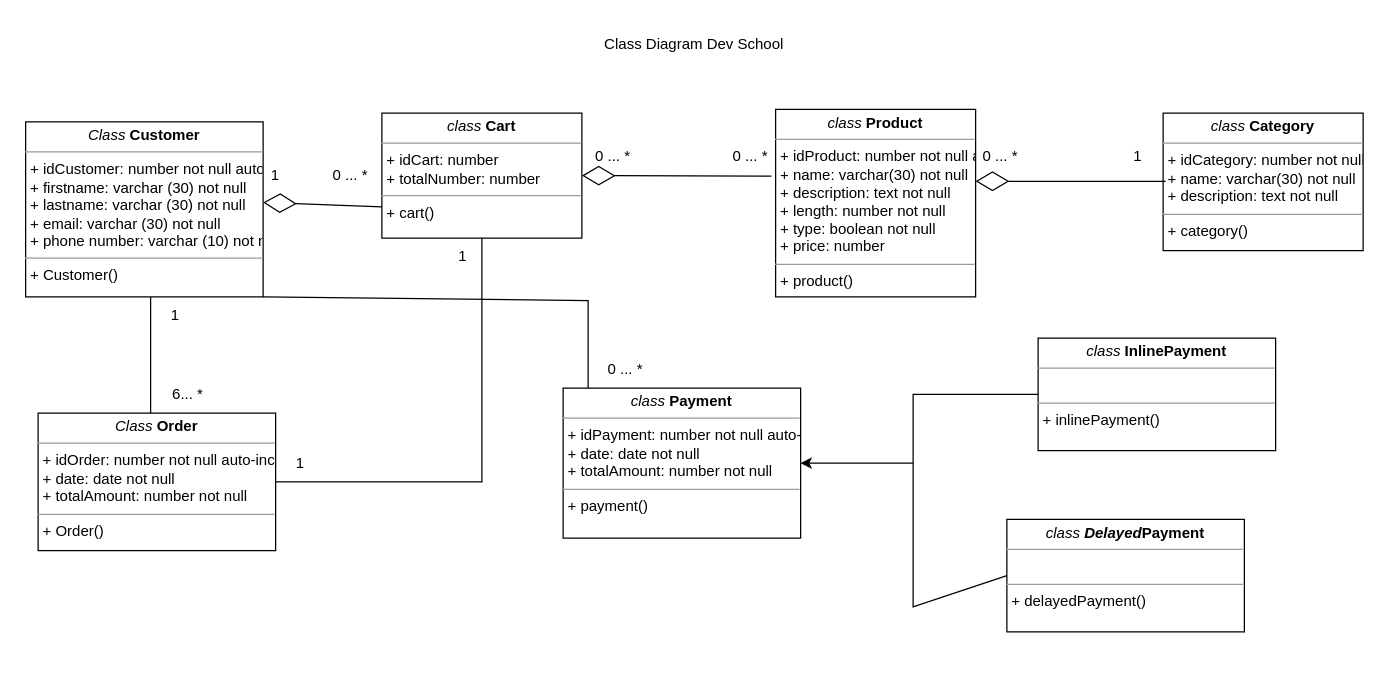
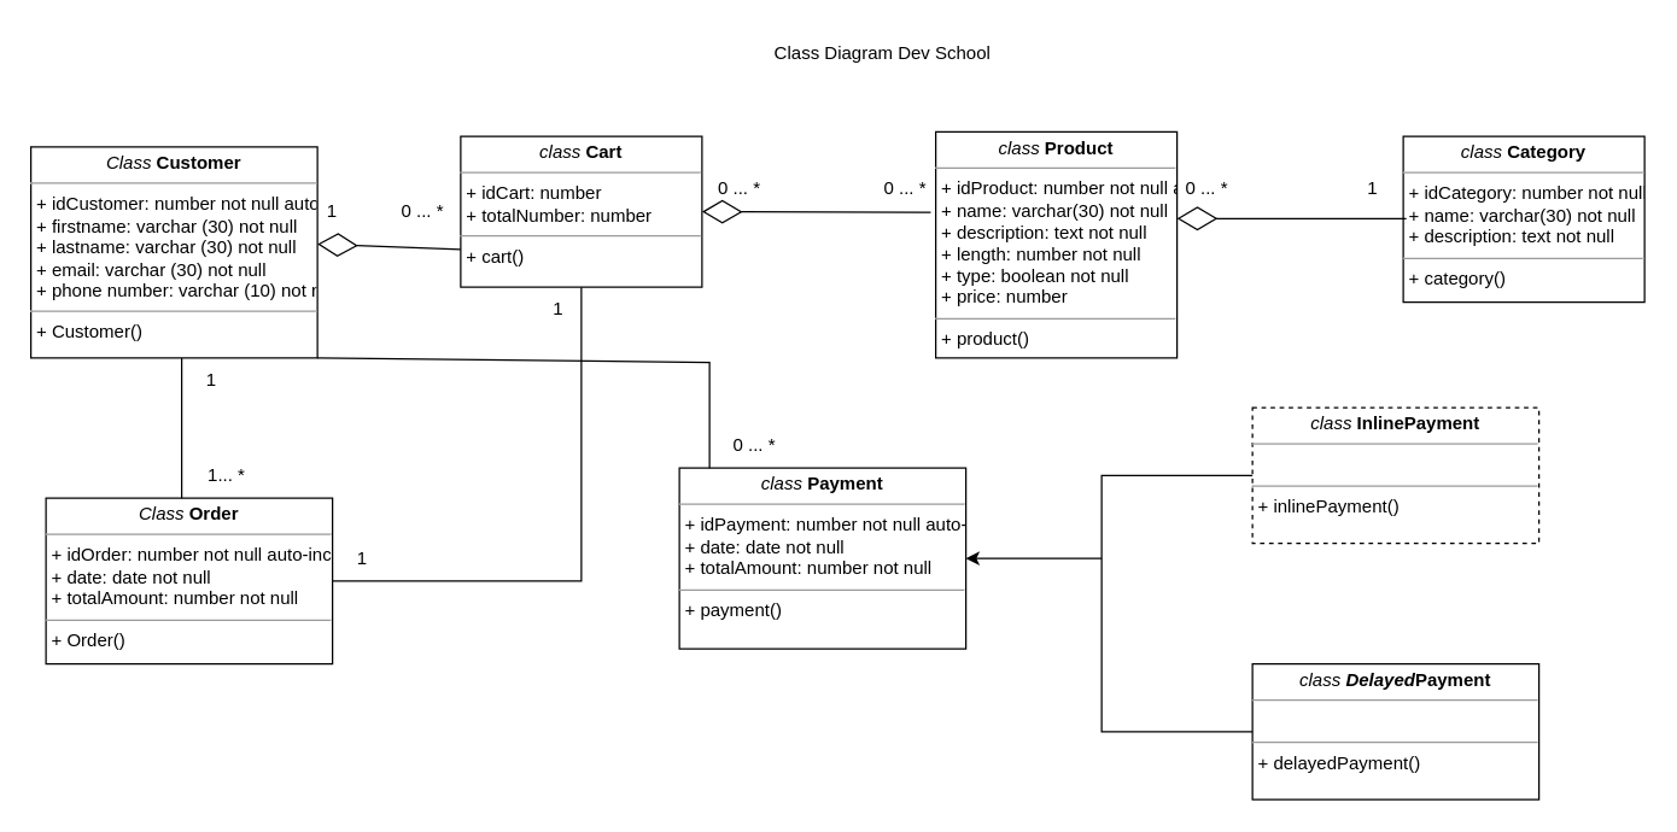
  <mxCell id="0" />
  <mxCell id="1" parent="0" />
- <mxCell id="2" value="&lt;p style=&quot;margin: 4px 0px 0px; text-align: center;&quot;&gt;&lt;i&gt;class &lt;b&gt;Delayed&lt;/b&gt;&lt;/i&gt;&lt;b&gt;Payment&lt;/b&gt;&lt;/p&gt;&lt;hr size=&quot;1&quot;&gt;&lt;p style=&quot;margin: 0px 0px 0px 4px;&quot;&gt;&lt;br&gt;&lt;/p&gt;&lt;hr size=&quot;1&quot;&gt;&lt;p style=&quot;margin: 0px 0px 0px 4px;&quot;&gt;+ delayed&lt;span style=&quot;background-color: initial;&quot;&gt;Payment()&lt;/span&gt;&lt;/p&gt;" style="verticalAlign=top;align=left;overflow=fill;fontSize=12;fontFamily=Helvetica;html=1;rounded=0;shadow=0;comic=0;labelBackgroundColor=none;strokeWidth=1" parent="1" vertex="1"><mxGeometry x="805" y="415" width="190" height="90" as="geometry" /></mxCell>
+ <mxCell id="2" value="&lt;p style=&quot;margin: 4px 0px 0px; text-align: center;&quot;&gt;&lt;i&gt;class &lt;b&gt;Delayed&lt;/b&gt;&lt;/i&gt;&lt;b&gt;Payment&lt;/b&gt;&lt;/p&gt;&lt;hr size=&quot;1&quot;&gt;&lt;p style=&quot;margin: 0px 0px 0px 4px;&quot;&gt;&lt;br&gt;&lt;/p&gt;&lt;hr size=&quot;1&quot;&gt;&lt;p style=&quot;margin: 0px 0px 0px 4px;&quot;&gt;+ delayed&lt;span style=&quot;background-color: initial;&quot;&gt;Payment()&lt;/span&gt;&lt;/p&gt;" style="verticalAlign=top;align=left;overflow=fill;fontSize=12;fontFamily=Helvetica;html=1;rounded=0;shadow=0;comic=0;labelBackgroundColor=none;strokeWidth=1" parent="1" vertex="1"><mxGeometry x="830" y="440" width="190" height="90" as="geometry" /></mxCell>
  <mxCell id="3" value="&lt;p style=&quot;margin:0px;margin-top:4px;text-align:center;&quot;&gt;&lt;i&gt;class &lt;/i&gt;&lt;b style=&quot;&quot;&gt;P&lt;/b&gt;&lt;b&gt;ayment&lt;/b&gt;&lt;/p&gt;&lt;hr size=&quot;1&quot;&gt;&lt;p style=&quot;margin:0px;margin-left:4px;&quot;&gt;+ idPayment:&amp;nbsp;&lt;span style=&quot;background-color: initial;&quot;&gt;number not null auto-incremented&lt;/span&gt;&lt;/p&gt;&lt;p style=&quot;margin: 0px 0px 0px 4px;&quot;&gt;+ date: date not null&lt;/p&gt;&lt;p style=&quot;margin: 0px 0px 0px 4px;&quot;&gt;&lt;span style=&quot;background-color: initial;&quot;&gt;+ totalAmount: number not null&lt;/span&gt;&lt;/p&gt;&lt;hr size=&quot;1&quot;&gt;&lt;p style=&quot;margin:0px;margin-left:4px;&quot;&gt;+ payment()&lt;br&gt;&lt;/p&gt;" style="verticalAlign=top;align=left;overflow=fill;fontSize=12;fontFamily=Helvetica;html=1;rounded=0;shadow=0;comic=0;labelBackgroundColor=none;strokeWidth=1" parent="1" vertex="1"><mxGeometry x="450" y="310" width="190" height="120" as="geometry" /></mxCell>
  <mxCell id="4" value="&lt;p style=&quot;margin:0px;margin-top:4px;text-align:center;&quot;&gt;&lt;i&gt;Class&amp;nbsp;&lt;/i&gt;&lt;b&gt;Customer&lt;/b&gt;&lt;/p&gt;&lt;hr size=&quot;1&quot;&gt;&lt;p style=&quot;margin:0px;margin-left:4px;&quot;&gt;+ idCustomer: number not null auto-incremented&lt;/p&gt;&lt;p style=&quot;margin:0px;margin-left:4px;&quot;&gt;+ firstname: varchar (30) not null&lt;/p&gt;&lt;p style=&quot;margin:0px;margin-left:4px;&quot;&gt;+ lastname: varchar (30) not null&lt;/p&gt;&lt;p style=&quot;margin:0px;margin-left:4px;&quot;&gt;+ email: varchar (30) not null&lt;/p&gt;&lt;p style=&quot;margin:0px;margin-left:4px;&quot;&gt;+ phone number: varchar (10) not null&lt;/p&gt;&lt;hr size=&quot;1&quot;&gt;&lt;p style=&quot;margin:0px;margin-left:4px;&quot;&gt;+ Customer()&lt;br&gt;&lt;/p&gt;" style="verticalAlign=top;align=left;overflow=fill;fontSize=12;fontFamily=Helvetica;html=1;rounded=0;shadow=0;comic=0;labelBackgroundColor=none;strokeWidth=1" parent="1" vertex="1"><mxGeometry x="20" y="97" width="190" height="140" as="geometry" /></mxCell>
  <mxCell id="5" value="&lt;p style=&quot;margin: 4px 0px 0px; text-align: center;&quot;&gt;&lt;i&gt;Class&amp;nbsp;&lt;/i&gt;&lt;b&gt;Order&lt;/b&gt;&lt;/p&gt;&lt;hr size=&quot;1&quot;&gt;&lt;p style=&quot;margin: 0px 0px 0px 4px;&quot;&gt;+ idOrder: number not null auto-incremented&lt;/p&gt;&lt;p style=&quot;margin: 0px 0px 0px 4px;&quot;&gt;+ date: date not null&lt;/p&gt;&lt;p style=&quot;margin: 0px 0px 0px 4px;&quot;&gt;&lt;span style=&quot;background-color: initial;&quot;&gt;+ totalAmount: number not null&lt;/span&gt;&lt;/p&gt;&lt;hr size=&quot;1&quot;&gt;&lt;p style=&quot;margin: 0px 0px 0px 4px;&quot;&gt;+ Order()&lt;span style=&quot;white-space: pre;&quot;&gt;&#09;&lt;/span&gt;&lt;/p&gt;" style="verticalAlign=top;align=left;overflow=fill;fontSize=12;fontFamily=Helvetica;html=1;rounded=0;shadow=0;comic=0;labelBackgroundColor=none;strokeWidth=1" parent="1" vertex="1"><mxGeometry x="30" y="330" width="190" height="110" as="geometry" /></mxCell>
- <mxCell id="6" value="&lt;p style=&quot;margin:0px;margin-top:4px;text-align:center;&quot;&gt;&lt;i&gt;class&amp;nbsp;&lt;/i&gt;&lt;b&gt;InlinePayment&lt;/b&gt;&lt;/p&gt;&lt;hr size=&quot;1&quot;&gt;&lt;p style=&quot;margin:0px;margin-left:4px;&quot;&gt;&lt;br&gt;&lt;/p&gt;&lt;hr size=&quot;1&quot;&gt;&lt;p style=&quot;margin:0px;margin-left:4px;&quot;&gt;+ inlinePayment()&lt;br&gt;&lt;/p&gt;" style="verticalAlign=top;align=left;overflow=fill;fontSize=12;fontFamily=Helvetica;html=1;rounded=0;shadow=0;comic=0;labelBackgroundColor=none;strokeWidth=1" parent="1" vertex="1"><mxGeometry x="830" y="270" width="190" height="90" as="geometry" /></mxCell>
+ <mxCell id="6" value="&lt;p style=&quot;margin:0px;margin-top:4px;text-align:center;&quot;&gt;&lt;i&gt;class&amp;nbsp;&lt;/i&gt;&lt;b&gt;InlinePayment&lt;/b&gt;&lt;/p&gt;&lt;hr size=&quot;1&quot;&gt;&lt;p style=&quot;margin:0px;margin-left:4px;&quot;&gt;&lt;br&gt;&lt;/p&gt;&lt;hr size=&quot;1&quot;&gt;&lt;p style=&quot;margin:0px;margin-left:4px;&quot;&gt;+ inlinePayment()&lt;br&gt;&lt;/p&gt;" style="verticalAlign=top;align=left;overflow=fill;fontSize=12;fontFamily=Helvetica;html=1;rounded=0;shadow=0;comic=0;labelBackgroundColor=none;strokeWidth=1;dashed=1;" parent="1" vertex="1"><mxGeometry x="830" y="270" width="190" height="90" as="geometry" /></mxCell>
  <mxCell id="7" value="&lt;p style=&quot;margin:0px;margin-top:4px;text-align:center;&quot;&gt;&lt;i&gt;class&amp;nbsp;&lt;/i&gt;&lt;b&gt;Cart&lt;/b&gt;&lt;/p&gt;&lt;hr size=&quot;1&quot;&gt;&lt;p style=&quot;margin:0px;margin-left:4px;&quot;&gt;+ idCart: number&lt;br&gt;+ totalNumber:&amp;nbsp;&lt;span style=&quot;background-color: initial;&quot;&gt;number&lt;/span&gt;&lt;/p&gt;&lt;hr size=&quot;1&quot;&gt;&lt;p style=&quot;margin:0px;margin-left:4px;&quot;&gt;+ cart()&lt;br&gt;&lt;/p&gt;" style="verticalAlign=top;align=left;overflow=fill;fontSize=12;fontFamily=Helvetica;html=1;rounded=0;shadow=0;comic=0;labelBackgroundColor=none;strokeWidth=1" vertex="1" parent="1"><mxGeometry x="305" y="90" width="160" height="100" as="geometry" /></mxCell>
  <mxCell id="8" value="&lt;p style=&quot;margin:0px;margin-top:4px;text-align:center;&quot;&gt;&lt;i&gt;class&amp;nbsp;&lt;/i&gt;&lt;b&gt;Product&lt;/b&gt;&lt;/p&gt;&lt;hr size=&quot;1&quot;&gt;&lt;p style=&quot;margin:0px;margin-left:4px;&quot;&gt;+ idProduct: number&amp;nbsp;&lt;span style=&quot;background-color: initial;&quot;&gt;not null auto-incremented&lt;/span&gt;&lt;/p&gt;&lt;p style=&quot;margin:0px;margin-left:4px;&quot;&gt;+ name: varchar(30) not null&lt;/p&gt;&lt;p style=&quot;margin:0px;margin-left:4px;&quot;&gt;+ description: text not null&lt;/p&gt;&lt;p style=&quot;margin:0px;margin-left:4px;&quot;&gt;+ length: number not null&lt;/p&gt;&lt;p style=&quot;margin:0px;margin-left:4px;&quot;&gt;+ type: boolean not null&lt;br&gt;+ price:&amp;nbsp;&lt;span style=&quot;background-color: initial;&quot;&gt;number&lt;/span&gt;&lt;/p&gt;&lt;hr size=&quot;1&quot;&gt;&lt;p style=&quot;margin:0px;margin-left:4px;&quot;&gt;+ product()&lt;br&gt;&lt;/p&gt;" style="verticalAlign=top;align=left;overflow=fill;fontSize=12;fontFamily=Helvetica;html=1;rounded=0;shadow=0;comic=0;labelBackgroundColor=none;strokeWidth=1" vertex="1" parent="1"><mxGeometry x="620" y="87" width="160" height="150" as="geometry" /></mxCell>
  <mxCell id="9" value="&lt;p style=&quot;margin:0px;margin-top:4px;text-align:center;&quot;&gt;&lt;i&gt;class&amp;nbsp;&lt;/i&gt;&lt;b&gt;Category&lt;/b&gt;&lt;/p&gt;&lt;hr size=&quot;1&quot;&gt;&lt;p style=&quot;margin:0px;margin-left:4px;&quot;&gt;+ idCategory: number&amp;nbsp;&lt;span style=&quot;background-color: initial;&quot;&gt;not null auto-incremented&lt;/span&gt;&lt;/p&gt;&lt;p style=&quot;margin:0px;margin-left:4px;&quot;&gt;+ name: varchar(30) not null&lt;/p&gt;&lt;p style=&quot;margin:0px;margin-left:4px;&quot;&gt;+ description: text not null&lt;/p&gt;&lt;hr size=&quot;1&quot;&gt;&lt;p style=&quot;margin:0px;margin-left:4px;&quot;&gt;+ category()&lt;br&gt;&lt;/p&gt;" style="verticalAlign=top;align=left;overflow=fill;fontSize=12;fontFamily=Helvetica;html=1;rounded=0;shadow=0;comic=0;labelBackgroundColor=none;strokeWidth=1" vertex="1" parent="1"><mxGeometry x="930" y="90" width="160" height="110" as="geometry" /></mxCell>
- <mxCell id="10" value="Class Diagram Dev School" style="text;html=1;align=center;verticalAlign=middle;whiteSpace=wrap;rounded=0;" vertex="1" parent="1"><mxGeometry x="465" y="20" width="180" height="30" as="geometry" /></mxCell>
+ <mxCell id="10" value="Class Diagram Dev School" style="text;html=1;align=center;verticalAlign=middle;whiteSpace=wrap;rounded=0;" vertex="1" parent="1"><mxGeometry x="495" y="20" width="180" height="30" as="geometry" /></mxCell>
  <mxCell id="11" value="" style="endArrow=classic;html=1;rounded=0;entryX=1;entryY=0.5;entryDx=0;entryDy=0;exitX=0;exitY=0.5;exitDx=0;exitDy=0;" edge="1" parent="1" source="6" target="3"><mxGeometry width="50" height="50" relative="1" as="geometry"><mxPoint x="690" y="450" as="sourcePoint" /><mxPoint x="740" y="400" as="targetPoint" /><Array as="points"><mxPoint x="730" y="315" /><mxPoint x="730" y="370" /></Array></mxGeometry></mxCell>
  <mxCell id="12" value="" style="endArrow=none;html=1;rounded=0;exitX=0;exitY=0.5;exitDx=0;exitDy=0;" edge="1" parent="1" source="2"><mxGeometry width="50" height="50" relative="1" as="geometry"><mxPoint x="690" y="450" as="sourcePoint" /><mxPoint x="730" y="370" as="targetPoint" /><Array as="points"><mxPoint x="730" y="485" /></Array></mxGeometry></mxCell>
  <mxCell id="13" value="" style="endArrow=none;html=1;rounded=0;exitX=1;exitY=1;exitDx=0;exitDy=0;" edge="1" parent="1" source="4"><mxGeometry width="50" height="50" relative="1" as="geometry"><mxPoint x="440" y="370" as="sourcePoint" /><mxPoint x="470" y="310" as="targetPoint" /><Array as="points"><mxPoint x="470" y="240" /></Array></mxGeometry></mxCell>
  <mxCell id="14" value="" style="endArrow=none;html=1;rounded=0;" edge="1" parent="1"><mxGeometry width="50" height="50" relative="1" as="geometry"><mxPoint x="120" y="330" as="sourcePoint" /><mxPoint x="120" y="237" as="targetPoint" /></mxGeometry></mxCell>
  <mxCell id="15" value="" style="endArrow=none;html=1;rounded=0;exitX=1;exitY=0.5;exitDx=0;exitDy=0;entryX=0.5;entryY=1;entryDx=0;entryDy=0;" edge="1" parent="1" source="5" target="7"><mxGeometry width="50" height="50" relative="1" as="geometry"><mxPoint x="440" y="370" as="sourcePoint" /><mxPoint x="490" y="320" as="targetPoint" /><Array as="points"><mxPoint x="385" y="385" /></Array></mxGeometry></mxCell>
  <mxCell id="16" value="" style="endArrow=diamondThin;endFill=0;endSize=24;html=1;rounded=0;entryX=1;entryY=0.5;entryDx=0;entryDy=0;exitX=-0.021;exitY=0.356;exitDx=0;exitDy=0;exitPerimeter=0;" edge="1" parent="1" source="8" target="7"><mxGeometry width="160" relative="1" as="geometry"><mxPoint x="580" y="180" as="sourcePoint" /><mxPoint x="740" y="180" as="targetPoint" /></mxGeometry></mxCell>
  <mxCell id="17" value="" style="endArrow=diamondThin;endFill=0;endSize=24;html=1;rounded=0;entryX=1;entryY=0.5;entryDx=0;entryDy=0;exitX=0;exitY=0.75;exitDx=0;exitDy=0;" edge="1" parent="1" source="7"><mxGeometry width="160" relative="1" as="geometry"><mxPoint x="300" y="160" as="sourcePoint" /><mxPoint x="210" y="161.5" as="targetPoint" /></mxGeometry></mxCell>
  <mxCell id="18" value="" style="endArrow=diamondThin;endFill=0;endSize=24;html=1;rounded=0;entryX=1;entryY=0.5;entryDx=0;entryDy=0;exitX=-0.021;exitY=0.356;exitDx=0;exitDy=0;exitPerimeter=0;" edge="1" parent="1"><mxGeometry width="160" relative="1" as="geometry"><mxPoint x="932" y="144.5" as="sourcePoint" /><mxPoint x="780" y="144.5" as="targetPoint" /></mxGeometry></mxCell>
  <mxCell id="19" value="0 ... *" style="text;html=1;align=center;verticalAlign=middle;whiteSpace=wrap;rounded=0;" vertex="1" parent="1"><mxGeometry x="250" y="125" width="60" height="30" as="geometry" /></mxCell>
  <mxCell id="20" value="1" style="text;html=1;align=center;verticalAlign=middle;whiteSpace=wrap;rounded=0;" vertex="1" parent="1"><mxGeometry x="190" y="125" width="60" height="30" as="geometry" /></mxCell>
  <mxCell id="21" value="1" style="text;html=1;align=center;verticalAlign=middle;whiteSpace=wrap;rounded=0;" vertex="1" parent="1"><mxGeometry x="110" y="237" width="60" height="30" as="geometry" /></mxCell>
- <mxCell id="22" value="6... *" style="text;html=1;align=center;verticalAlign=middle;whiteSpace=wrap;rounded=0;" vertex="1" parent="1"><mxGeometry x="120" y="300" width="60" height="30" as="geometry" /></mxCell>
+ <mxCell id="22" value="1... *" style="text;html=1;align=center;verticalAlign=middle;whiteSpace=wrap;rounded=0;" vertex="1" parent="1"><mxGeometry x="120" y="300" width="60" height="30" as="geometry" /></mxCell>
  <mxCell id="23" value="1" style="text;html=1;align=center;verticalAlign=middle;whiteSpace=wrap;rounded=0;" vertex="1" parent="1"><mxGeometry x="210" y="355" width="60" height="30" as="geometry" /></mxCell>
  <mxCell id="24" value="1" style="text;html=1;align=center;verticalAlign=middle;whiteSpace=wrap;rounded=0;" vertex="1" parent="1"><mxGeometry x="340" y="190" width="60" height="30" as="geometry" /></mxCell>
  <mxCell id="25" value="0 ... *" style="text;html=1;align=center;verticalAlign=middle;whiteSpace=wrap;rounded=0;" vertex="1" parent="1"><mxGeometry x="470" y="280" width="60" height="30" as="geometry" /></mxCell>
  <mxCell id="26" value="0 ... *" style="text;html=1;align=center;verticalAlign=middle;whiteSpace=wrap;rounded=0;" vertex="1" parent="1"><mxGeometry x="570" y="110" width="60" height="30" as="geometry" /></mxCell>
  <mxCell id="27" value="0 ... *" style="text;html=1;align=center;verticalAlign=middle;whiteSpace=wrap;rounded=0;" vertex="1" parent="1"><mxGeometry x="460" y="110" width="60" height="30" as="geometry" /></mxCell>
  <mxCell id="28" value="0 ... *" style="text;html=1;align=center;verticalAlign=middle;whiteSpace=wrap;rounded=0;" vertex="1" parent="1"><mxGeometry x="770" y="110" width="60" height="30" as="geometry" /></mxCell>
  <mxCell id="29" value="1" style="text;html=1;align=center;verticalAlign=middle;whiteSpace=wrap;rounded=0;" vertex="1" parent="1"><mxGeometry x="880" y="110" width="60" height="30" as="geometry" /></mxCell>
